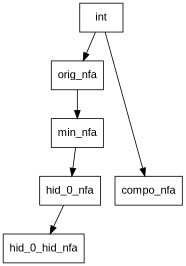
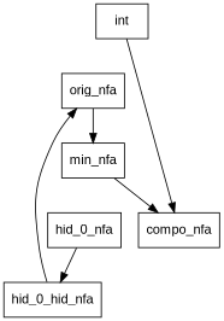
  digraph {
    compound=true
    fontname="Liberation Sans"
    node [fontname="Liberation Sans" shape=rectangle]
    edge [fontname="Liberation Sans"]
    int
    orig_nfa
    compo_nfa
    min_nfa
    hid_0_nfa
    n6 [label=hid_0_hid_nfa]
-   int -> orig_nfa
+   n6 -> orig_nfa
    int -> compo_nfa
    orig_nfa -> min_nfa
-   min_nfa -> hid_0_nfa
+   min_nfa -> compo_nfa
    hid_0_nfa -> n6
  }
